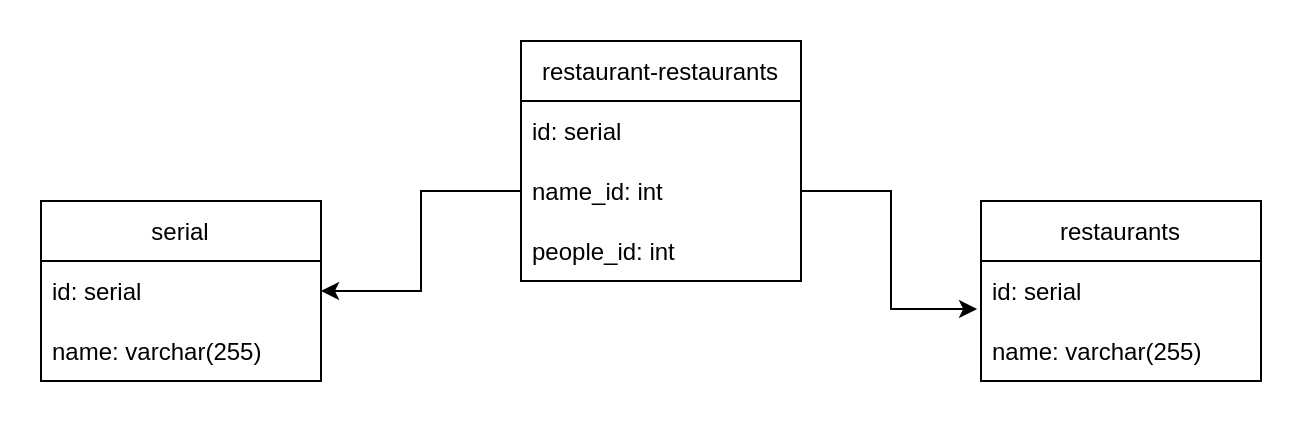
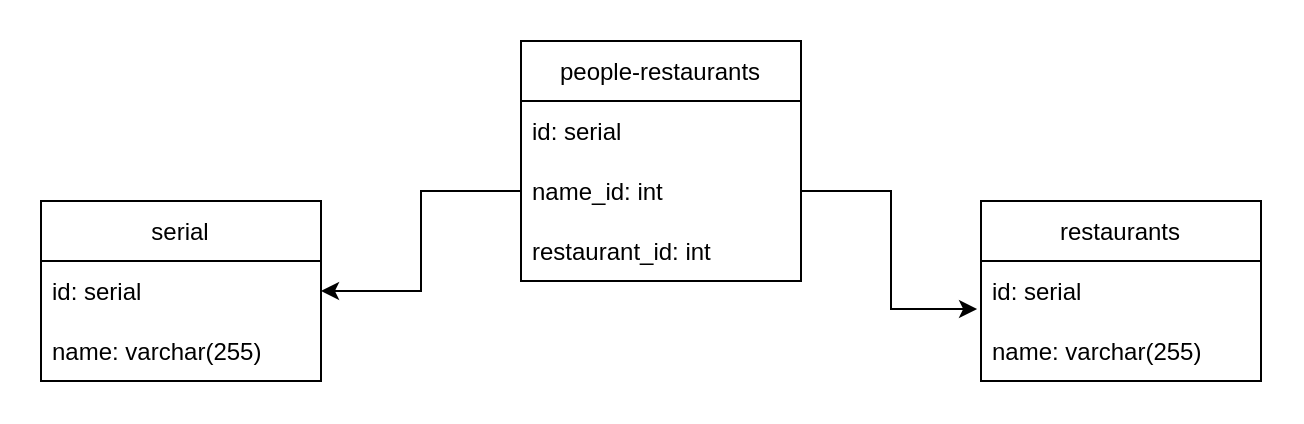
  <mxCell id="0" />
  <mxCell id="1" parent="0" />
- <mxCell id="2" value="restaurant-restaurants" style="swimlane;fontStyle=0;childLayout=stackLayout;horizontal=1;startSize=30;horizontalStack=0;resizeParent=1;resizeParentMax=0;resizeLast=0;collapsible=1;marginBottom=0;" parent="1" vertex="1"><mxGeometry x="260" y="20" width="140" height="120" as="geometry" /></mxCell>
+ <mxCell id="2" value="people-restaurants" style="swimlane;fontStyle=0;childLayout=stackLayout;horizontal=1;startSize=30;horizontalStack=0;resizeParent=1;resizeParentMax=0;resizeLast=0;collapsible=1;marginBottom=0;" parent="1" vertex="1"><mxGeometry x="260" y="20" width="140" height="120" as="geometry" /></mxCell>
  <mxCell id="3" value="id: serial" style="text;strokeColor=none;fillColor=none;align=left;verticalAlign=middle;spacingLeft=4;spacingRight=4;overflow=hidden;points=[[0,0.5],[1,0.5]];portConstraint=eastwest;rotatable=0;" parent="2" vertex="1"><mxGeometry y="30" width="140" height="30" as="geometry" /></mxCell>
  <mxCell id="4" value="name_id: int" style="text;strokeColor=none;fillColor=none;align=left;verticalAlign=middle;spacingLeft=4;spacingRight=4;overflow=hidden;points=[[0,0.5],[1,0.5]];portConstraint=eastwest;rotatable=0;" parent="2" vertex="1"><mxGeometry y="60" width="140" height="30" as="geometry" /></mxCell>
- <mxCell id="5" value="people_id: int" style="text;strokeColor=none;fillColor=none;align=left;verticalAlign=middle;spacingLeft=4;spacingRight=4;overflow=hidden;points=[[0,0.5],[1,0.5]];portConstraint=eastwest;rotatable=0;" parent="2" vertex="1"><mxGeometry y="90" width="140" height="30" as="geometry" /></mxCell>
+ <mxCell id="5" value="restaurant_id: int" style="text;strokeColor=none;fillColor=none;align=left;verticalAlign=middle;spacingLeft=4;spacingRight=4;overflow=hidden;points=[[0,0.5],[1,0.5]];portConstraint=eastwest;rotatable=0;" parent="2" vertex="1"><mxGeometry y="90" width="140" height="30" as="geometry" /></mxCell>
  <mxCell id="6" value="serial" style="swimlane;fontStyle=0;childLayout=stackLayout;horizontal=1;startSize=30;horizontalStack=0;resizeParent=1;resizeParentMax=0;resizeLast=0;collapsible=1;marginBottom=0;" parent="1" vertex="1"><mxGeometry x="20" y="100" width="140" height="90" as="geometry" /></mxCell>
  <mxCell id="7" value="id: serial" style="text;strokeColor=none;fillColor=none;align=left;verticalAlign=middle;spacingLeft=4;spacingRight=4;overflow=hidden;points=[[0,0.5],[1,0.5]];portConstraint=eastwest;rotatable=0;" parent="6" vertex="1"><mxGeometry y="30" width="140" height="30" as="geometry" /></mxCell>
  <mxCell id="8" value="name: varchar(255)" style="text;strokeColor=none;fillColor=none;align=left;verticalAlign=middle;spacingLeft=4;spacingRight=4;overflow=hidden;points=[[0,0.5],[1,0.5]];portConstraint=eastwest;rotatable=0;" parent="6" vertex="1"><mxGeometry y="60" width="140" height="30" as="geometry" /></mxCell>
  <mxCell id="9" value="restaurants" style="swimlane;fontStyle=0;childLayout=stackLayout;horizontal=1;startSize=30;horizontalStack=0;resizeParent=1;resizeParentMax=0;resizeLast=0;collapsible=1;marginBottom=0;" parent="1" vertex="1"><mxGeometry x="490" y="100" width="140" height="90" as="geometry" /></mxCell>
  <mxCell id="10" value="id: serial" style="text;strokeColor=none;fillColor=none;align=left;verticalAlign=middle;spacingLeft=4;spacingRight=4;overflow=hidden;points=[[0,0.5],[1,0.5]];portConstraint=eastwest;rotatable=0;" parent="9" vertex="1"><mxGeometry y="30" width="140" height="30" as="geometry" /></mxCell>
  <mxCell id="11" value="name: varchar(255)" style="text;strokeColor=none;fillColor=none;align=left;verticalAlign=middle;spacingLeft=4;spacingRight=4;overflow=hidden;points=[[0,0.5],[1,0.5]];portConstraint=eastwest;rotatable=0;" parent="9" vertex="1"><mxGeometry y="60" width="140" height="30" as="geometry" /></mxCell>
  <mxCell id="12" style="edgeStyle=orthogonalEdgeStyle;rounded=0;orthogonalLoop=1;jettySize=auto;html=1;entryX=1;entryY=0.5;entryDx=0;entryDy=0;" parent="1" source="4" target="7" edge="1"><mxGeometry relative="1" as="geometry" /></mxCell>
  <mxCell id="13" style="edgeStyle=orthogonalEdgeStyle;rounded=0;orthogonalLoop=1;jettySize=auto;html=1;entryX=-0.014;entryY=0.8;entryDx=0;entryDy=0;entryPerimeter=0;" parent="1" source="4" target="10" edge="1"><mxGeometry relative="1" as="geometry" /></mxCell>
